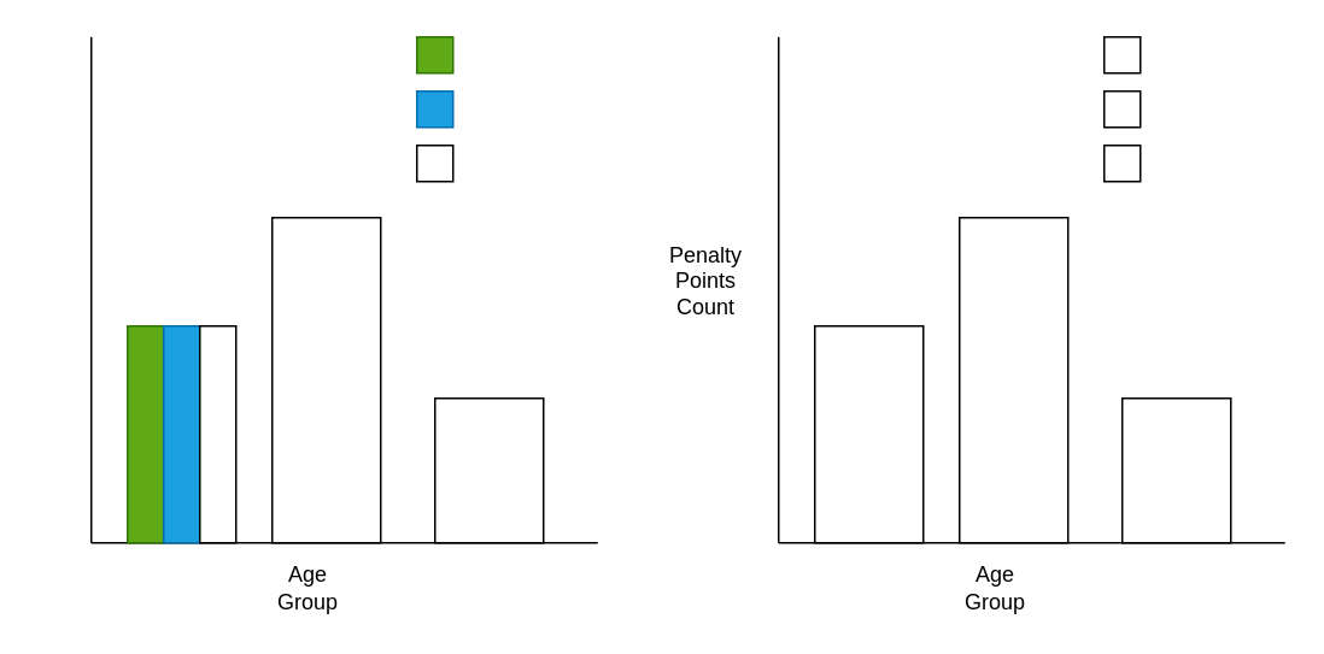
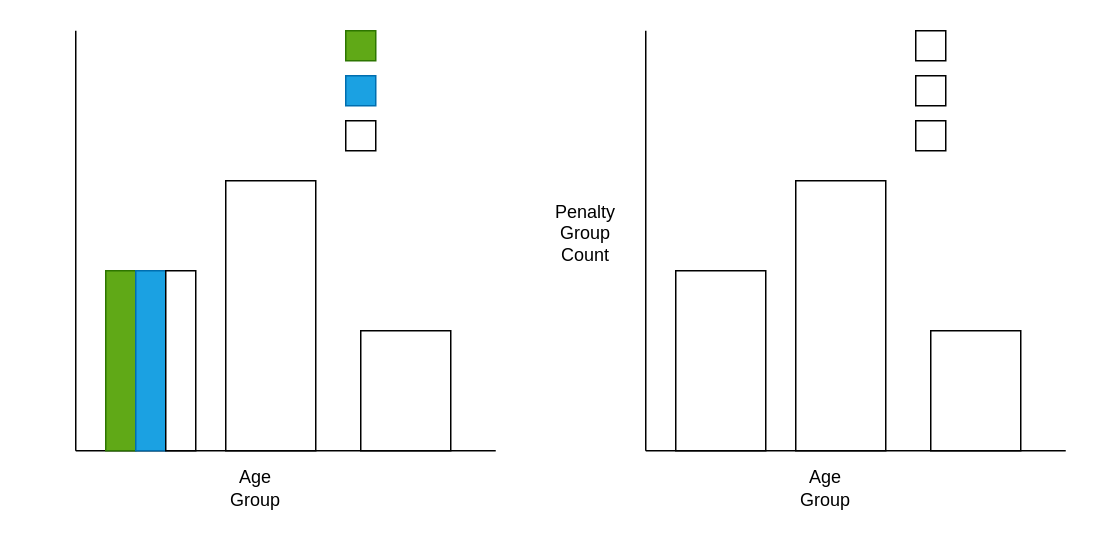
  <mxCell id="0" />
  <mxCell id="1" parent="0" />
  <mxCell id="2" value="" style="endArrow=none;html=1;rounded=0;" edge="1" parent="1"><mxGeometry width="50" height="50" relative="1" as="geometry"><mxPoint x="50" y="300" as="sourcePoint" /><mxPoint x="50" y="20" as="targetPoint" /></mxGeometry></mxCell>
  <mxCell id="3" value="" style="endArrow=none;html=1;rounded=0;" edge="1" parent="1"><mxGeometry width="50" height="50" relative="1" as="geometry"><mxPoint x="50" y="300" as="sourcePoint" /><mxPoint x="330" y="300" as="targetPoint" /></mxGeometry></mxCell>
  <mxCell id="4" value="Age Group" style="text;html=1;align=center;verticalAlign=middle;whiteSpace=wrap;rounded=0;" vertex="1" parent="1"><mxGeometry x="140" y="310" width="60" height="30" as="geometry" /></mxCell>
  <mxCell id="5" value="" style="rounded=0;whiteSpace=wrap;html=1;rotation=-90;fillColor=#60a917;fontColor=#ffffff;strokeColor=#2D7600;" vertex="1" parent="1"><mxGeometry x="20" y="230" width="120" height="20" as="geometry" /></mxCell>
  <mxCell id="6" value="" style="rounded=0;whiteSpace=wrap;html=1;rotation=-90;" vertex="1" parent="1"><mxGeometry x="90" y="180" width="180" height="60" as="geometry" /></mxCell>
  <mxCell id="7" value="" style="rounded=0;whiteSpace=wrap;html=1;rotation=-90;" vertex="1" parent="1"><mxGeometry x="230" y="230" width="80" height="60" as="geometry" /></mxCell>
  <mxCell id="8" value="" style="rounded=0;whiteSpace=wrap;html=1;fillColor=#60a917;fontColor=#ffffff;strokeColor=#2D7600;" vertex="1" parent="1"><mxGeometry x="230" y="20" width="20" height="20" as="geometry" /></mxCell>
  <mxCell id="9" value="" style="rounded=0;whiteSpace=wrap;html=1;fillColor=#1ba1e2;fontColor=#ffffff;strokeColor=#006EAF;" vertex="1" parent="1"><mxGeometry x="230" y="50" width="20" height="20" as="geometry" /></mxCell>
  <mxCell id="10" value="" style="rounded=0;whiteSpace=wrap;html=1;" vertex="1" parent="1"><mxGeometry x="230" y="80" width="20" height="20" as="geometry" /></mxCell>
  <mxCell id="11" value="" style="endArrow=none;html=1;rounded=0;" edge="1" parent="1"><mxGeometry width="50" height="50" relative="1" as="geometry"><mxPoint x="430" y="300" as="sourcePoint" /><mxPoint x="430" y="20" as="targetPoint" /></mxGeometry></mxCell>
  <mxCell id="12" value="" style="endArrow=none;html=1;rounded=0;" edge="1" parent="1"><mxGeometry width="50" height="50" relative="1" as="geometry"><mxPoint x="430" y="300" as="sourcePoint" /><mxPoint x="710" y="300" as="targetPoint" /></mxGeometry></mxCell>
  <mxCell id="13" value="Age Group" style="text;html=1;align=center;verticalAlign=middle;whiteSpace=wrap;rounded=0;" vertex="1" parent="1"><mxGeometry x="520" y="310" width="60" height="30" as="geometry" /></mxCell>
  <mxCell id="14" value="" style="rounded=0;whiteSpace=wrap;html=1;rotation=-90;" vertex="1" parent="1"><mxGeometry x="420" y="210" width="120" height="60" as="geometry" /></mxCell>
  <mxCell id="15" value="" style="rounded=0;whiteSpace=wrap;html=1;rotation=-90;" vertex="1" parent="1"><mxGeometry x="470" y="180" width="180" height="60" as="geometry" /></mxCell>
  <mxCell id="16" value="" style="rounded=0;whiteSpace=wrap;html=1;rotation=-90;" vertex="1" parent="1"><mxGeometry x="610" y="230" width="80" height="60" as="geometry" /></mxCell>
  <mxCell id="17" value="" style="rounded=0;whiteSpace=wrap;html=1;" vertex="1" parent="1"><mxGeometry x="610" y="20" width="20" height="20" as="geometry" /></mxCell>
  <mxCell id="18" value="" style="rounded=0;whiteSpace=wrap;html=1;" vertex="1" parent="1"><mxGeometry x="610" y="50" width="20" height="20" as="geometry" /></mxCell>
  <mxCell id="19" value="" style="rounded=0;whiteSpace=wrap;html=1;" vertex="1" parent="1"><mxGeometry x="610" y="80" width="20" height="20" as="geometry" /></mxCell>
- <mxCell id="20" value="Penalty Points Count" style="text;html=1;align=center;verticalAlign=middle;whiteSpace=wrap;rounded=0;" vertex="1" parent="1"><mxGeometry x="360" y="120" width="60" height="70" as="geometry" /></mxCell>
+ <mxCell id="20" value="Penalty Group Count" style="text;html=1;align=center;verticalAlign=middle;whiteSpace=wrap;rounded=0;" vertex="1" parent="1"><mxGeometry x="360" y="120" width="60" height="70" as="geometry" /></mxCell>
  <mxCell id="21" value="" style="rounded=0;whiteSpace=wrap;html=1;rotation=-90;fillColor=#1ba1e2;fontColor=#ffffff;strokeColor=#006EAF;" vertex="1" parent="1"><mxGeometry x="40" y="230" width="120" height="20" as="geometry" /></mxCell>
  <mxCell id="22" value="" style="rounded=0;whiteSpace=wrap;html=1;rotation=-90;" vertex="1" parent="1"><mxGeometry x="60" y="230" width="120" height="20" as="geometry" /></mxCell>
